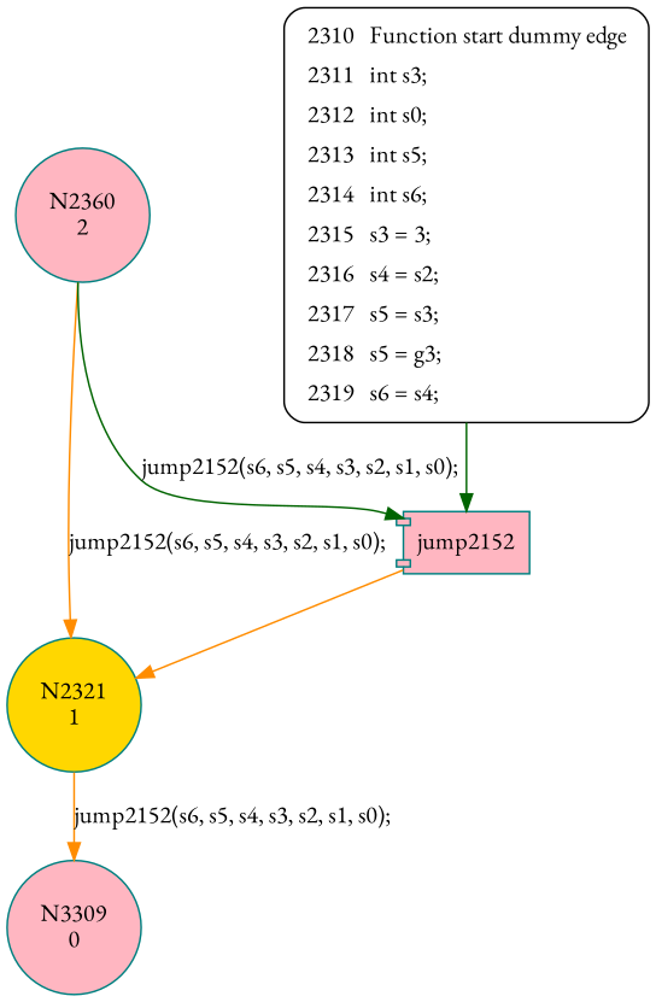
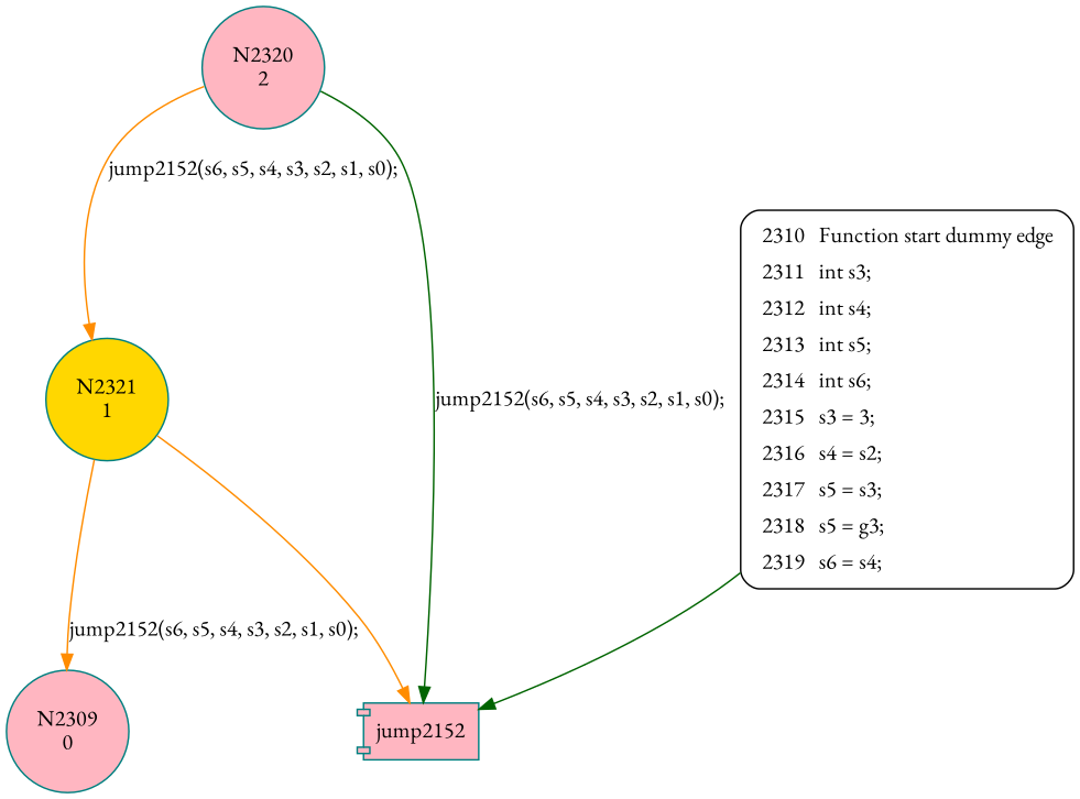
  digraph {
    fontname="EB Garamond"
    node [color=teal fillcolor=lightpink fontname="EB Garamond" shape=circle style=filled]
    edge [color=darkorange fontname="EB Garamond"]
-   n1 [label="N2360\n2"]
+   n1 [label="N2320\n2"]
    n2 [fillcolor=gold label="N2321\n1"]
    n3 [label=jump2152 shape=component]
-   n4 [label="N3309\n0"]
-   n5 [fillcolor=white label=<<table border="0" cellborder="0" cellpadding="3" bgcolor="white"><tr><td align="right">2310</td><td align="left">Function start dummy edge</td></tr><tr><td align="right">2311</td><td align="left">int s3;</td></tr><tr><td align="right">2312</td><td align="left">int s0;</td></tr><tr><td align="right">2313</td><td align="left">int s5;</td></tr><tr><td align="right">2314</td><td align="left">int s6;</td></tr><tr><td align="right">2315</td><td align="left">s3 = 3;</td></tr><tr><td align="right">2316</td><td align="left">s4 = s2;</td></tr><tr><td align="right">2317</td><td align="left">s5 = s3;</td></tr><tr><td align="right">2318</td><td align="left">s5 = g3;</td></tr><tr><td align="right">2319</td><td align="left">s6 = s4;</td></tr></table>> penwidth=1 shape=Mrecord style="filled,bold" color=""]
+   n4 [label="N2309\n0"]
+   n5 [fillcolor=white label=<<table border="0" cellborder="0" cellpadding="3" bgcolor="white"><tr><td align="right">2310</td><td align="left">Function start dummy edge</td></tr><tr><td align="right">2311</td><td align="left">int s3;</td></tr><tr><td align="right">2312</td><td align="left">int s4;</td></tr><tr><td align="right">2313</td><td align="left">int s5;</td></tr><tr><td align="right">2314</td><td align="left">int s6;</td></tr><tr><td align="right">2315</td><td align="left">s3 = 3;</td></tr><tr><td align="right">2316</td><td align="left">s4 = s2;</td></tr><tr><td align="right">2317</td><td align="left">s5 = s3;</td></tr><tr><td align="right">2318</td><td align="left">s5 = g3;</td></tr><tr><td align="right">2319</td><td align="left">s6 = s4;</td></tr></table>> penwidth=1 shape=Mrecord style="filled,bold" color=""]
    n1 -> n2 [label="jump2152(s6, s5, s4, s3, s2, s1, s0);"]
    n1 -> n3 [color=darkgreen label="jump2152(s6, s5, s4, s3, s2, s1, s0);"]
    n2 -> n4 [label="jump2152(s6, s5, s4, s3, s2, s1, s0);"]
-   n3 -> n2
+   n2 -> n3
    n5 -> n3 [color=darkgreen]
  }
